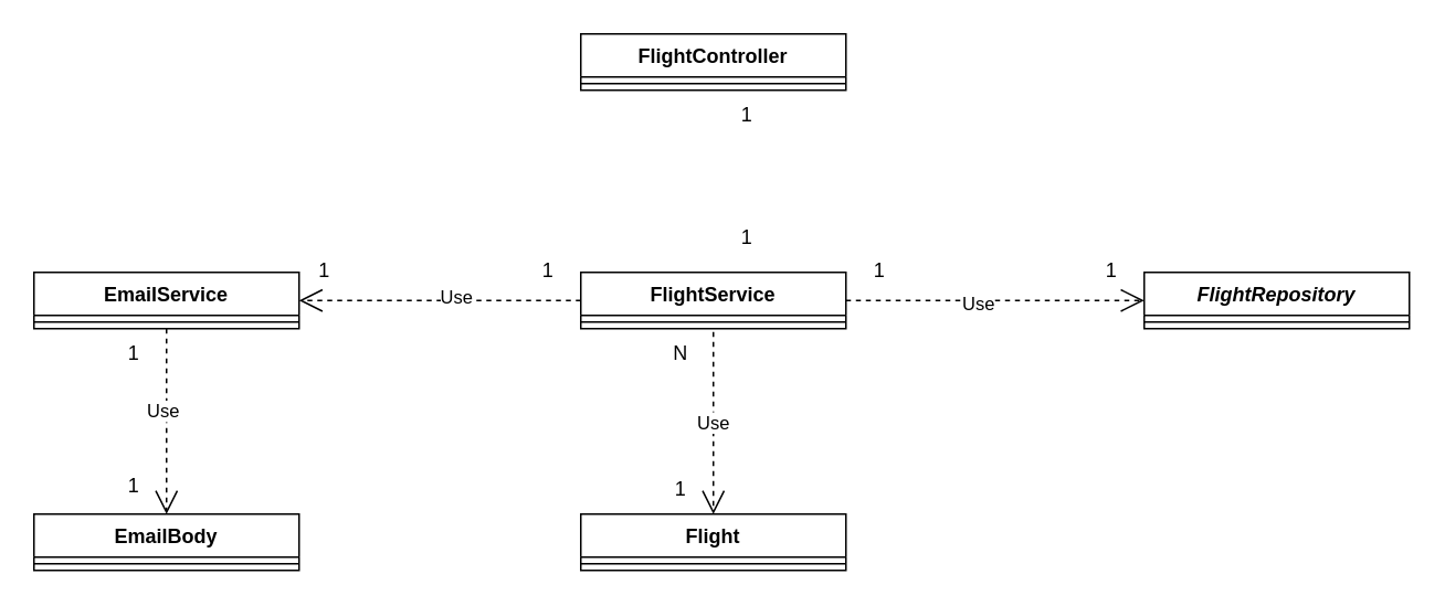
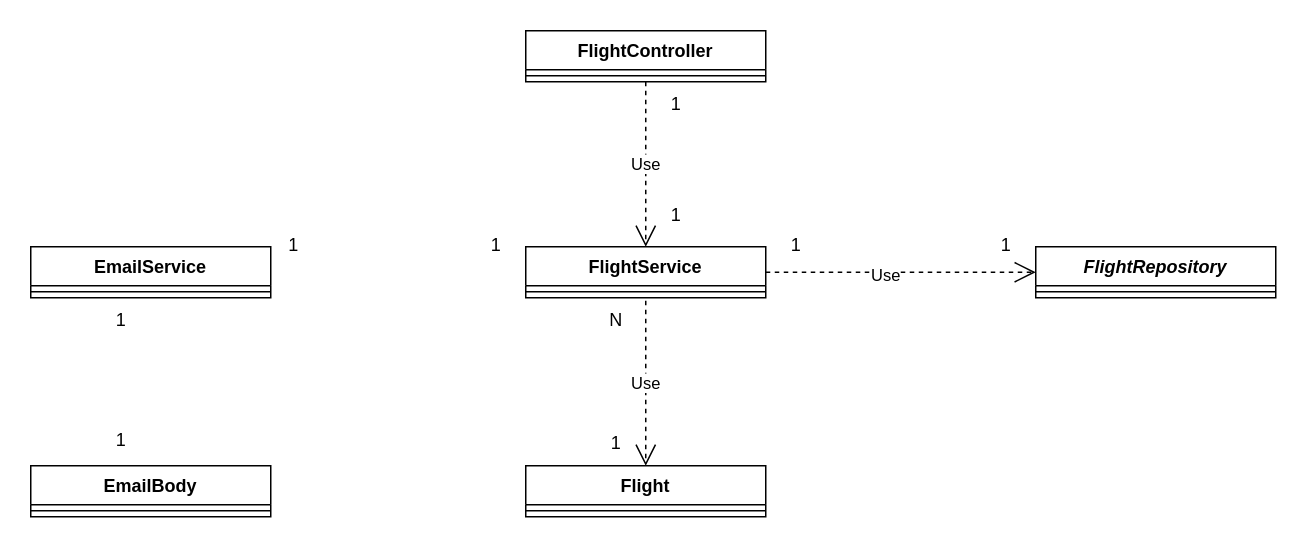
  <mxCell id="0" />
  <mxCell id="1" parent="0" />
  <mxCell id="2" value="Flight" style="swimlane;fontStyle=1;align=center;verticalAlign=top;childLayout=stackLayout;horizontal=1;startSize=26;horizontalStack=0;resizeParent=1;resizeParentMax=0;resizeLast=0;collapsible=1;marginBottom=0;whiteSpace=wrap;html=1;" parent="1" vertex="1"><mxGeometry x="350" y="310" width="160" height="34" as="geometry" /></mxCell>
  <mxCell id="3" value="" style="line;strokeWidth=1;fillColor=none;align=left;verticalAlign=middle;spacingTop=-1;spacingLeft=3;spacingRight=3;rotatable=0;labelPosition=right;points=[];portConstraint=eastwest;strokeColor=inherit;" parent="2" vertex="1"><mxGeometry y="26" width="160" height="8" as="geometry" /></mxCell>
  <mxCell id="4" value="FlightService" style="swimlane;fontStyle=1;align=center;verticalAlign=top;childLayout=stackLayout;horizontal=1;startSize=26;horizontalStack=0;resizeParent=1;resizeParentMax=0;resizeLast=0;collapsible=1;marginBottom=0;whiteSpace=wrap;html=1;" parent="1" vertex="1"><mxGeometry x="350" y="164" width="160" height="34" as="geometry" /></mxCell>
  <mxCell id="5" value="" style="line;strokeWidth=1;fillColor=none;align=left;verticalAlign=middle;spacingTop=-1;spacingLeft=3;spacingRight=3;rotatable=0;labelPosition=right;points=[];portConstraint=eastwest;strokeColor=inherit;" parent="4" vertex="1"><mxGeometry y="26" width="160" height="8" as="geometry" /></mxCell>
  <mxCell id="6" value="FlightController" style="swimlane;fontStyle=1;align=center;verticalAlign=top;childLayout=stackLayout;horizontal=1;startSize=26;horizontalStack=0;resizeParent=1;resizeParentMax=0;resizeLast=0;collapsible=1;marginBottom=0;whiteSpace=wrap;html=1;" parent="1" vertex="1"><mxGeometry x="350" y="20" width="160" height="34" as="geometry" /></mxCell>
  <mxCell id="7" value="" style="line;strokeWidth=1;fillColor=none;align=left;verticalAlign=middle;spacingTop=-1;spacingLeft=3;spacingRight=3;rotatable=0;labelPosition=right;points=[];portConstraint=eastwest;strokeColor=inherit;" parent="6" vertex="1"><mxGeometry y="26" width="160" height="8" as="geometry" /></mxCell>
  <mxCell id="8" value="1" style="text;html=1;align=center;verticalAlign=middle;resizable=0;points=[];autosize=1;strokeColor=none;fillColor=none;" parent="1" vertex="1"><mxGeometry x="435" y="128" width="30" height="30" as="geometry" /></mxCell>
  <mxCell id="9" value="1" style="text;html=1;align=center;verticalAlign=middle;resizable=0;points=[];autosize=1;strokeColor=none;fillColor=none;" parent="1" vertex="1"><mxGeometry x="395" y="280" width="30" height="30" as="geometry" /></mxCell>
  <mxCell id="10" value="N" style="text;html=1;align=center;verticalAlign=middle;resizable=0;points=[];autosize=1;strokeColor=none;fillColor=none;" parent="1" vertex="1"><mxGeometry x="395" y="198" width="30" height="30" as="geometry" /></mxCell>
  <mxCell id="11" value="EmailService" style="swimlane;fontStyle=1;align=center;verticalAlign=top;childLayout=stackLayout;horizontal=1;startSize=26;horizontalStack=0;resizeParent=1;resizeParentMax=0;resizeLast=0;collapsible=1;marginBottom=0;whiteSpace=wrap;html=1;" parent="1" vertex="1"><mxGeometry x="20" y="164" width="160" height="34" as="geometry" /></mxCell>
  <mxCell id="12" value="" style="line;strokeWidth=1;fillColor=none;align=left;verticalAlign=middle;spacingTop=-1;spacingLeft=3;spacingRight=3;rotatable=0;labelPosition=right;points=[];portConstraint=eastwest;strokeColor=inherit;" parent="11" vertex="1"><mxGeometry y="26" width="160" height="8" as="geometry" /></mxCell>
  <mxCell id="13" value="1" style="text;html=1;align=center;verticalAlign=middle;resizable=0;points=[];autosize=1;strokeColor=none;fillColor=none;" parent="1" vertex="1"><mxGeometry x="315" y="148" width="30" height="30" as="geometry" /></mxCell>
  <mxCell id="14" value="1" style="text;html=1;align=center;verticalAlign=middle;resizable=0;points=[];autosize=1;strokeColor=none;fillColor=none;" parent="1" vertex="1"><mxGeometry x="180" y="148" width="30" height="30" as="geometry" /></mxCell>
  <mxCell id="15" value="Use" style="endArrow=open;endSize=12;dashed=1;html=1;rounded=0;entryX=0.5;entryY=0;entryDx=0;entryDy=0;" parent="1" target="2" edge="1"><mxGeometry x="0.008" width="160" relative="1" as="geometry"><mxPoint x="430" y="200" as="sourcePoint" /><mxPoint x="460" y="-50" as="targetPoint" /><mxPoint as="offset" /></mxGeometry></mxCell>
+ <mxCell id="16" value="Use" style="endArrow=open;endSize=12;dashed=1;html=1;rounded=0;exitX=0.5;exitY=1;exitDx=0;exitDy=0;entryX=0.5;entryY=0;entryDx=0;entryDy=0;" parent="1" source="6" target="4" edge="1"><mxGeometry x="0.008" width="160" relative="1" as="geometry"><mxPoint x="590.21" y="81.61" as="sourcePoint" /><mxPoint x="426" y="198" as="targetPoint" /><mxPoint as="offset" /></mxGeometry></mxCell>
  <mxCell id="17" value="1" style="text;html=1;align=center;verticalAlign=middle;resizable=0;points=[];autosize=1;strokeColor=none;fillColor=none;" parent="1" vertex="1"><mxGeometry x="435" y="54" width="30" height="30" as="geometry" /></mxCell>
- <mxCell id="18" value="Use" style="endArrow=open;endSize=12;dashed=1;html=1;rounded=0;entryX=1;entryY=0.5;entryDx=0;entryDy=0;exitX=0;exitY=0.5;exitDx=0;exitDy=0;" parent="1" source="4" target="11" edge="1"><mxGeometry x="-0.113" y="-2" width="160" relative="1" as="geometry"><mxPoint x="350" y="180" as="sourcePoint" /><mxPoint x="440" y="174" as="targetPoint" /><mxPoint as="offset" /></mxGeometry></mxCell>
  <mxCell id="19" value="EmailBody" style="swimlane;fontStyle=1;align=center;verticalAlign=top;childLayout=stackLayout;horizontal=1;startSize=26;horizontalStack=0;resizeParent=1;resizeParentMax=0;resizeLast=0;collapsible=1;marginBottom=0;whiteSpace=wrap;html=1;" parent="1" vertex="1"><mxGeometry x="20" y="310" width="160" height="34" as="geometry" /></mxCell>
  <mxCell id="20" value="" style="line;strokeWidth=1;fillColor=none;align=left;verticalAlign=middle;spacingTop=-1;spacingLeft=3;spacingRight=3;rotatable=0;labelPosition=right;points=[];portConstraint=eastwest;strokeColor=inherit;" parent="19" vertex="1"><mxGeometry y="26" width="160" height="8" as="geometry" /></mxCell>
- <mxCell id="21" value="Use" style="endArrow=open;endSize=12;dashed=1;html=1;rounded=0;entryX=0.5;entryY=0;entryDx=0;entryDy=0;exitX=0.5;exitY=1;exitDx=0;exitDy=0;" parent="1" source="11" target="19" edge="1"><mxGeometry x="-0.113" y="-2" width="160" relative="1" as="geometry"><mxPoint x="170" y="260" as="sourcePoint" /><mxPoint x="0" y="260" as="targetPoint" /><mxPoint as="offset" /></mxGeometry></mxCell>
  <mxCell id="22" value="1" style="text;html=1;align=center;verticalAlign=middle;resizable=0;points=[];autosize=1;strokeColor=none;fillColor=none;" parent="1" vertex="1"><mxGeometry x="65" y="198" width="30" height="30" as="geometry" /></mxCell>
  <mxCell id="23" value="1" style="text;html=1;align=center;verticalAlign=middle;resizable=0;points=[];autosize=1;strokeColor=none;fillColor=none;" parent="1" vertex="1"><mxGeometry x="65" y="278" width="30" height="30" as="geometry" /></mxCell>
  <mxCell id="24" value="&lt;i&gt;FlightRepository&lt;/i&gt;" style="swimlane;fontStyle=1;align=center;verticalAlign=top;childLayout=stackLayout;horizontal=1;startSize=26;horizontalStack=0;resizeParent=1;resizeParentMax=0;resizeLast=0;collapsible=1;marginBottom=0;whiteSpace=wrap;html=1;" parent="1" vertex="1"><mxGeometry x="690" y="164" width="160" height="34" as="geometry" /></mxCell>
  <mxCell id="25" value="" style="line;strokeWidth=1;fillColor=none;align=left;verticalAlign=middle;spacingTop=-1;spacingLeft=3;spacingRight=3;rotatable=0;labelPosition=right;points=[];portConstraint=eastwest;strokeColor=inherit;" parent="24" vertex="1"><mxGeometry y="26" width="160" height="8" as="geometry" /></mxCell>
  <mxCell id="26" value="Use" style="endArrow=open;endSize=12;dashed=1;html=1;rounded=0;entryX=0;entryY=0.5;entryDx=0;entryDy=0;exitX=1;exitY=0.5;exitDx=0;exitDy=0;" parent="1" source="4" target="24" edge="1"><mxGeometry x="-0.113" y="-2" width="160" relative="1" as="geometry"><mxPoint x="770" y="326.5" as="sourcePoint" /><mxPoint x="600" y="326.5" as="targetPoint" /><mxPoint as="offset" /></mxGeometry></mxCell>
  <mxCell id="27" value="1" style="text;html=1;align=center;verticalAlign=middle;resizable=0;points=[];autosize=1;strokeColor=none;fillColor=none;" parent="1" vertex="1"><mxGeometry x="515" y="148" width="30" height="30" as="geometry" /></mxCell>
  <mxCell id="28" value="1" style="text;html=1;align=center;verticalAlign=middle;resizable=0;points=[];autosize=1;strokeColor=none;fillColor=none;" parent="1" vertex="1"><mxGeometry x="655" y="148" width="30" height="30" as="geometry" /></mxCell>
